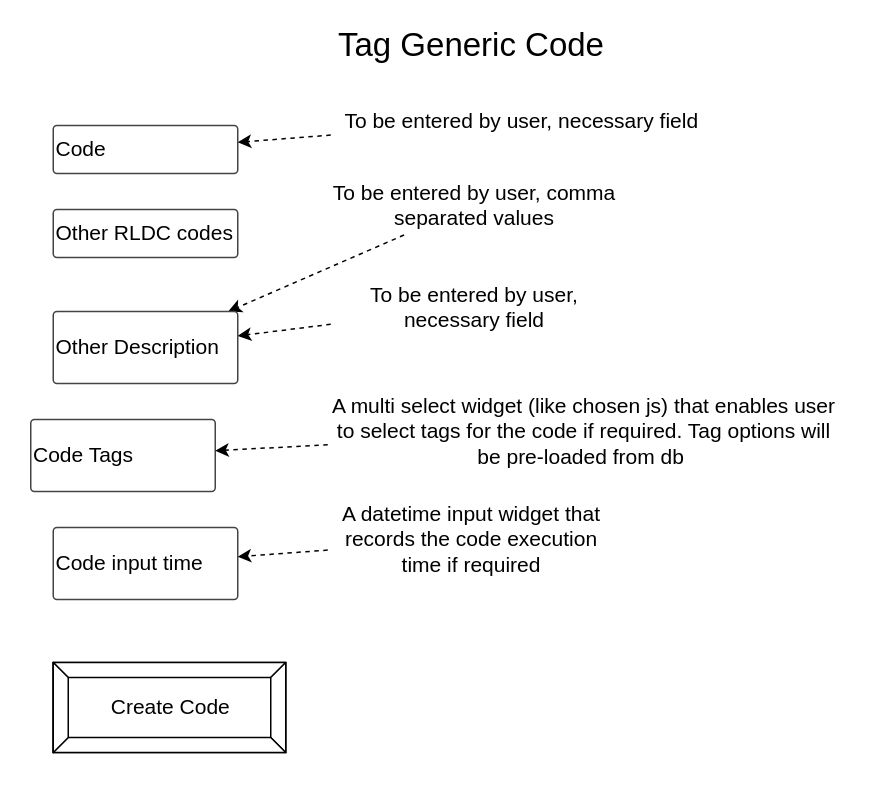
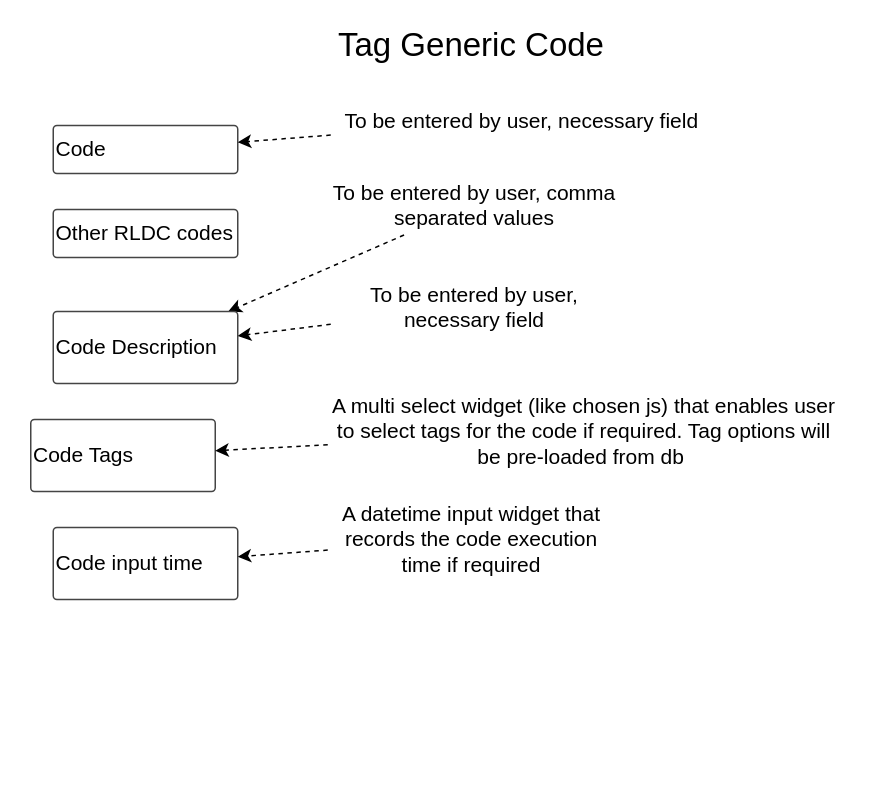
  <mxCell id="0" />
  <mxCell id="1" parent="0" />
  <mxCell id="2" value="Tag Generic Code" style="text;html=1;strokeColor=none;fillColor=none;align=center;verticalAlign=middle;whiteSpace=wrap;rounded=0;fontSize=22;" parent="1" vertex="1"><mxGeometry x="172" y="20" width="284" height="20" as="geometry" /></mxCell>
  <mxCell id="3" value="Code" style="strokeWidth=1;html=1;shadow=0;dashed=0;shape=mxgraph.ios.iTextInput;strokeColor=#444444;buttonText=;fontSize=14;whiteSpace=wrap;align=left;" parent="1" vertex="1"><mxGeometry x="35" y="83" width="123" height="32" as="geometry" /></mxCell>
  <mxCell id="4" style="rounded=0;orthogonalLoop=1;jettySize=auto;html=1;fontSize=14;dashed=1;" parent="1" source="5" target="3" edge="1"><mxGeometry relative="1" as="geometry" /></mxCell>
  <mxCell id="5" value="To be entered by user, necessary field" style="text;html=1;strokeColor=none;fillColor=none;align=center;verticalAlign=middle;whiteSpace=wrap;rounded=0;fontSize=14;" parent="1" vertex="1"><mxGeometry x="220" y="59" width="255" height="41" as="geometry" /></mxCell>
  <mxCell id="6" value="Other RLDC codes" style="strokeWidth=1;html=1;shadow=0;dashed=0;shape=mxgraph.ios.iTextInput;strokeColor=#444444;buttonText=;fontSize=14;whiteSpace=wrap;align=left;" parent="1" vertex="1"><mxGeometry x="35" y="139" width="123" height="32" as="geometry" /></mxCell>
  <mxCell id="7" style="rounded=0;orthogonalLoop=1;jettySize=auto;html=1;fontSize=14;dashed=1;" parent="1" source="8" target="9" edge="1"><mxGeometry relative="1" as="geometry" /></mxCell>
  <mxCell id="8" value="To be entered by user, comma separated values" style="text;html=1;strokeColor=none;fillColor=none;align=center;verticalAlign=middle;whiteSpace=wrap;rounded=0;fontSize=14;" parent="1" vertex="1"><mxGeometry x="220" y="115" width="192" height="41" as="geometry" /></mxCell>
- <mxCell id="9" value="Other Description" style="strokeWidth=1;html=1;shadow=0;dashed=0;shape=mxgraph.ios.iTextInput;strokeColor=#444444;buttonText=;fontSize=14;whiteSpace=wrap;align=left;" parent="1" vertex="1"><mxGeometry x="35" y="207" width="123" height="48" as="geometry" /></mxCell>
+ <mxCell id="9" value="Code Description" style="strokeWidth=1;html=1;shadow=0;dashed=0;shape=mxgraph.ios.iTextInput;strokeColor=#444444;buttonText=;fontSize=14;whiteSpace=wrap;align=left;" parent="1" vertex="1"><mxGeometry x="35" y="207" width="123" height="48" as="geometry" /></mxCell>
  <mxCell id="10" style="edgeStyle=none;rounded=0;orthogonalLoop=1;jettySize=auto;html=1;fontSize=14;dashed=1;" parent="1" source="11" target="9" edge="1"><mxGeometry relative="1" as="geometry" /></mxCell>
  <mxCell id="11" value="To be entered by user, necessary field" style="text;html=1;strokeColor=none;fillColor=none;align=center;verticalAlign=middle;whiteSpace=wrap;rounded=0;fontSize=14;" parent="1" vertex="1"><mxGeometry x="220" y="183" width="192" height="41" as="geometry" /></mxCell>
  <mxCell id="12" value="Code Tags" style="strokeWidth=1;html=1;shadow=0;dashed=0;shape=mxgraph.ios.iTextInput;strokeColor=#444444;buttonText=;fontSize=14;whiteSpace=wrap;align=left;" parent="1" vertex="1"><mxGeometry x="20" y="279" width="123" height="48" as="geometry" /></mxCell>
  <mxCell id="13" style="edgeStyle=none;rounded=0;orthogonalLoop=1;jettySize=auto;html=1;fontSize=14;dashed=1;" parent="1" source="14" target="12" edge="1"><mxGeometry relative="1" as="geometry" /></mxCell>
  <mxCell id="14" value="A multi select widget (like chosen js) that enables user to select tags for the code if required. Tag options will be pre-loaded from db&amp;nbsp;" style="text;html=1;strokeColor=none;fillColor=none;align=center;verticalAlign=middle;whiteSpace=wrap;rounded=0;fontSize=14;" parent="1" vertex="1"><mxGeometry x="218" y="251" width="342" height="72" as="geometry" /></mxCell>
- <mxCell id="15" value="Create Code" style="labelPosition=center;verticalLabelPosition=middle;align=center;html=1;shape=mxgraph.basic.button;dx=10;fontSize=14;" parent="1" vertex="1"><mxGeometry x="35" y="441" width="155" height="60" as="geometry" /></mxCell>
  <mxCell id="16" value="Code input time" style="strokeWidth=1;html=1;shadow=0;dashed=0;shape=mxgraph.ios.iTextInput;strokeColor=#444444;buttonText=;fontSize=14;whiteSpace=wrap;align=left;" parent="1" vertex="1"><mxGeometry x="35" y="351" width="123" height="48" as="geometry" /></mxCell>
  <mxCell id="17" style="edgeStyle=none;rounded=0;orthogonalLoop=1;jettySize=auto;html=1;fontSize=14;dashed=1;" parent="1" source="18" target="16" edge="1"><mxGeometry relative="1" as="geometry" /></mxCell>
  <mxCell id="18" value="A datetime input widget that records the code execution time if required" style="text;html=1;strokeColor=none;fillColor=none;align=center;verticalAlign=middle;whiteSpace=wrap;rounded=0;fontSize=14;" parent="1" vertex="1"><mxGeometry x="218" y="323" width="192" height="72" as="geometry" /></mxCell>
